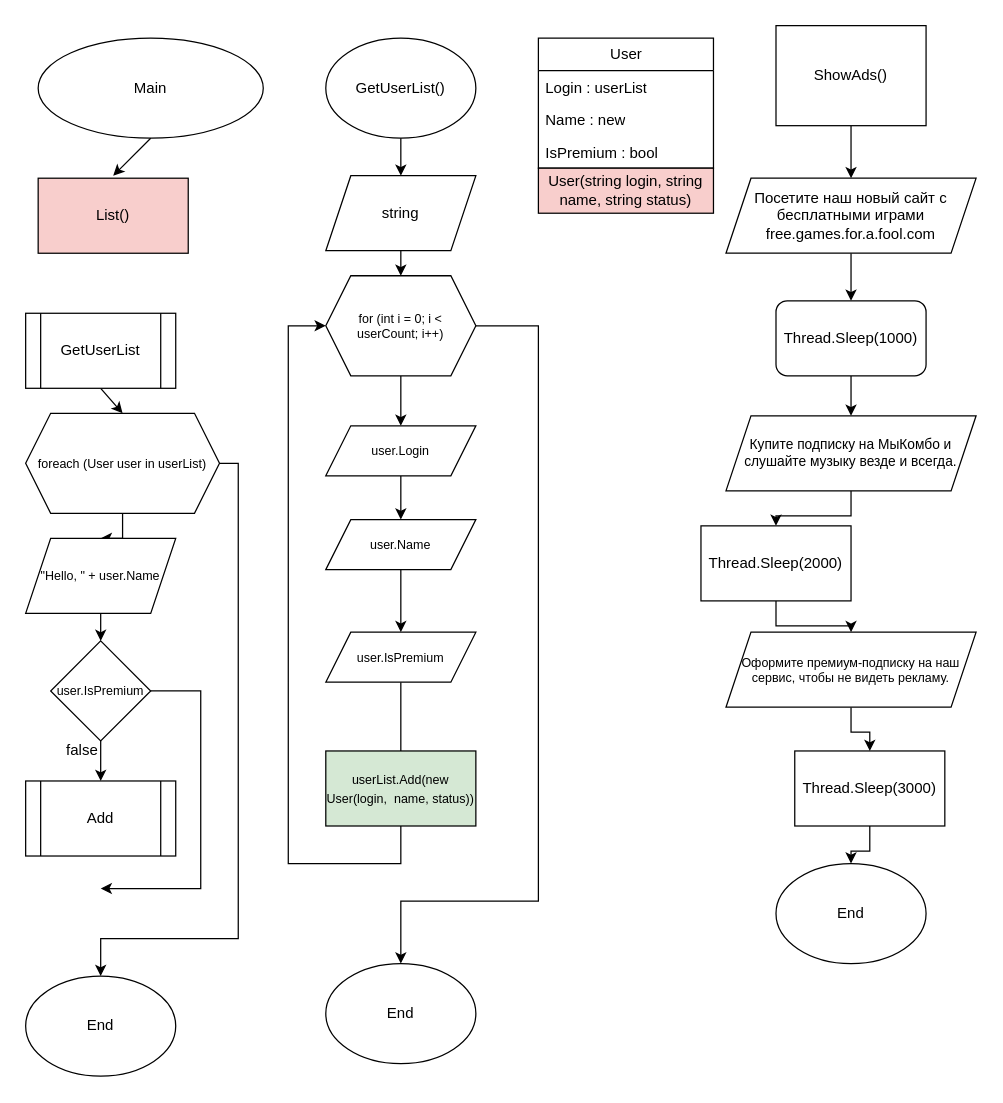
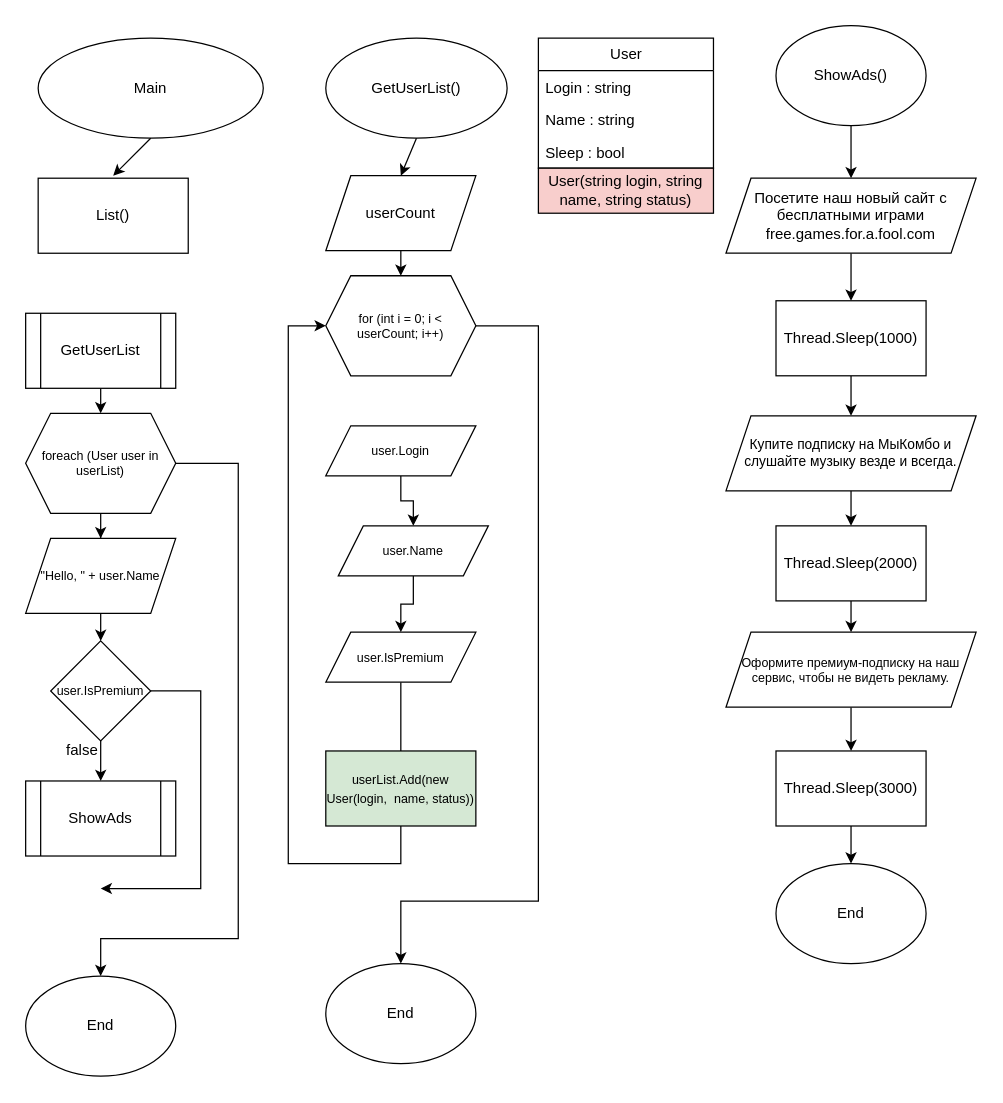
  <mxCell id="0" />
  <mxCell id="1" parent="0" />
  <mxCell id="2" value="Main" style="ellipse;whiteSpace=wrap;html=1;" vertex="1" parent="1"><mxGeometry x="30" y="30" width="180" height="80" as="geometry" /></mxCell>
  <mxCell id="3" value="" style="edgeStyle=orthogonalEdgeStyle;rounded=0;orthogonalLoop=1;jettySize=auto;html=1;" edge="1" parent="1" source="4" target="13"><mxGeometry relative="1" as="geometry" /></mxCell>
- <mxCell id="4" value="foreach (User user in userList)" style="shape=hexagon;perimeter=hexagonPerimeter2;whiteSpace=wrap;html=1;fixedSize=1;fontSize=10;" vertex="1" parent="1"><mxGeometry x="20" y="330" width="155" height="80" as="geometry" /></mxCell>
+ <mxCell id="4" value="foreach (User user in userList)" style="shape=hexagon;perimeter=hexagonPerimeter2;whiteSpace=wrap;html=1;fixedSize=1;fontSize=10;" vertex="1" parent="1"><mxGeometry x="20" y="330" width="120" height="80" as="geometry" /></mxCell>
  <mxCell id="5" value="" style="edgeStyle=orthogonalEdgeStyle;rounded=0;orthogonalLoop=1;jettySize=auto;html=1;" edge="1" parent="1" source="6" target="11"><mxGeometry relative="1" as="geometry" /></mxCell>
  <mxCell id="6" value="user.IsPremium" style="rhombus;whiteSpace=wrap;html=1;fontSize=10;" vertex="1" parent="1"><mxGeometry x="40" y="512" width="80" height="80" as="geometry" /></mxCell>
  <mxCell id="7" value="" style="endArrow=classic;html=1;rounded=0;exitX=0.5;exitY=1;exitDx=0;exitDy=0;entryX=0.5;entryY=0;entryDx=0;entryDy=0;" edge="1" parent="1" target="4"><mxGeometry width="50" height="50" relative="1" as="geometry"><mxPoint x="80" y="310" as="sourcePoint" /><mxPoint x="230" y="400" as="targetPoint" /></mxGeometry></mxCell>
  <mxCell id="8" value="" style="endArrow=classic;html=1;rounded=0;exitX=0.5;exitY=1;exitDx=0;exitDy=0;entryX=0.5;entryY=0;entryDx=0;entryDy=0;" edge="1" parent="1" source="2"><mxGeometry width="50" height="50" relative="1" as="geometry"><mxPoint x="190" y="340" as="sourcePoint" /><mxPoint x="90" y="140" as="targetPoint" /></mxGeometry></mxCell>
  <mxCell id="9" value="End" style="ellipse;whiteSpace=wrap;html=1;" vertex="1" parent="1"><mxGeometry x="20" y="780" width="120" height="80" as="geometry" /></mxCell>
  <mxCell id="10" value="GetUserList" style="shape=process;whiteSpace=wrap;html=1;backgroundOutline=1;" vertex="1" parent="1"><mxGeometry x="20" y="250" width="120" height="60" as="geometry" /></mxCell>
- <mxCell id="11" value="Add" style="shape=process;whiteSpace=wrap;html=1;backgroundOutline=1;" vertex="1" parent="1"><mxGeometry x="20" y="624" width="120" height="60" as="geometry" /></mxCell>
+ <mxCell id="11" value="ShowAds" style="shape=process;whiteSpace=wrap;html=1;backgroundOutline=1;" vertex="1" parent="1"><mxGeometry x="20" y="624" width="120" height="60" as="geometry" /></mxCell>
  <mxCell id="12" value="" style="edgeStyle=orthogonalEdgeStyle;rounded=0;orthogonalLoop=1;jettySize=auto;html=1;" edge="1" parent="1" source="13" target="6"><mxGeometry relative="1" as="geometry" /></mxCell>
  <mxCell id="13" value="&quot;Hello, &quot; + user.Name" style="shape=parallelogram;perimeter=parallelogramPerimeter;whiteSpace=wrap;html=1;fixedSize=1;fontSize=10;" vertex="1" parent="1"><mxGeometry x="20" y="430" width="120" height="60" as="geometry" /></mxCell>
  <mxCell id="14" value="false" style="text;html=1;align=center;verticalAlign=middle;resizable=0;points=[];autosize=1;strokeColor=none;fillColor=none;" vertex="1" parent="1"><mxGeometry x="40" y="585" width="50" height="30" as="geometry" /></mxCell>
  <mxCell id="15" value="" style="endArrow=classic;html=1;rounded=0;exitX=1;exitY=0.5;exitDx=0;exitDy=0;" edge="1" parent="1" source="6"><mxGeometry width="50" height="50" relative="1" as="geometry"><mxPoint x="260" y="580" as="sourcePoint" /><mxPoint x="80" y="710" as="targetPoint" /><Array as="points"><mxPoint x="160" y="552" /><mxPoint x="160" y="710" /></Array></mxGeometry></mxCell>
  <mxCell id="16" value="" style="endArrow=classic;html=1;rounded=0;exitX=1;exitY=0.5;exitDx=0;exitDy=0;entryX=0.5;entryY=0;entryDx=0;entryDy=0;" edge="1" parent="1" source="4" target="9"><mxGeometry width="50" height="50" relative="1" as="geometry"><mxPoint x="260" y="580" as="sourcePoint" /><mxPoint x="80" y="750" as="targetPoint" /><Array as="points"><mxPoint x="190" y="370" /><mxPoint x="190" y="750" /><mxPoint x="80" y="750" /></Array></mxGeometry></mxCell>
  <mxCell id="17" value="" style="edgeStyle=orthogonalEdgeStyle;rounded=0;orthogonalLoop=1;jettySize=auto;html=1;" edge="1" parent="1" source="18" target="20"><mxGeometry relative="1" as="geometry" /></mxCell>
- <mxCell id="18" value="ShowAds()" style="whiteSpace=wrap;html=1;rounded=0;" vertex="1" parent="1"><mxGeometry x="620" y="20" width="120" height="80" as="geometry" /></mxCell>
+ <mxCell id="18" value="ShowAds()" style="ellipse;whiteSpace=wrap;html=1;" vertex="1" parent="1"><mxGeometry x="620" y="20" width="120" height="80" as="geometry" /></mxCell>
  <mxCell id="19" value="" style="edgeStyle=orthogonalEdgeStyle;rounded=0;orthogonalLoop=1;jettySize=auto;html=1;" edge="1" parent="1" source="20" target="22"><mxGeometry relative="1" as="geometry" /></mxCell>
  <mxCell id="20" value="&lt;p&gt;Посетите наш новый сайт с бесплатными играми free.games.for.a.fool.com&lt;/p&gt;" style="shape=parallelogram;perimeter=parallelogramPerimeter;whiteSpace=wrap;html=1;fixedSize=1;" vertex="1" parent="1"><mxGeometry x="580" y="142" width="200" height="60" as="geometry" /></mxCell>
  <mxCell id="21" value="" style="edgeStyle=orthogonalEdgeStyle;rounded=0;orthogonalLoop=1;jettySize=auto;html=1;" edge="1" parent="1" source="22" target="24"><mxGeometry relative="1" as="geometry" /></mxCell>
- <mxCell id="22" value="&lt;p&gt;Thread&lt;span style=&quot;box-sizing: border-box; font-style: inherit; font-variant-caps: inherit; font-stretch: inherit; font-size: inherit; line-height: 1.4em; font-family: inherit; font-size-adjust: inherit; font-kerning: inherit; font-variant-alternates: inherit; font-variant-ligatures: inherit; font-variant-numeric: inherit; font-variant-east-asian: inherit; font-variant-position: inherit; font-feature-settings: inherit; font-optical-sizing: inherit; font-variation-settings: inherit;&quot; class=&quot;hljs-selector-class&quot;&gt;.Sleep&lt;/span&gt;(&lt;span style=&quot;box-sizing: border-box; font-style: inherit; font-variant-caps: inherit; font-stretch: inherit; font-size: inherit; line-height: 1.4em; font-family: inherit; font-size-adjust: inherit; font-kerning: inherit; font-variant-alternates: inherit; font-variant-ligatures: inherit; font-variant-numeric: inherit; font-variant-east-asian: inherit; font-variant-position: inherit; font-feature-settings: inherit; font-optical-sizing: inherit; font-variation-settings: inherit;&quot; class=&quot;hljs-number&quot;&gt;1000&lt;/span&gt;)&lt;/p&gt;" style="whiteSpace=wrap;html=1;rounded=1;" vertex="1" parent="1"><mxGeometry x="620" y="240" width="120" height="60" as="geometry" /></mxCell>
+ <mxCell id="22" value="&lt;p&gt;Thread&lt;span style=&quot;box-sizing: border-box; font-style: inherit; font-variant-caps: inherit; font-stretch: inherit; font-size: inherit; line-height: 1.4em; font-family: inherit; font-size-adjust: inherit; font-kerning: inherit; font-variant-alternates: inherit; font-variant-ligatures: inherit; font-variant-numeric: inherit; font-variant-east-asian: inherit; font-variant-position: inherit; font-feature-settings: inherit; font-optical-sizing: inherit; font-variation-settings: inherit;&quot; class=&quot;hljs-selector-class&quot;&gt;.Sleep&lt;/span&gt;(&lt;span style=&quot;box-sizing: border-box; font-style: inherit; font-variant-caps: inherit; font-stretch: inherit; font-size: inherit; line-height: 1.4em; font-family: inherit; font-size-adjust: inherit; font-kerning: inherit; font-variant-alternates: inherit; font-variant-ligatures: inherit; font-variant-numeric: inherit; font-variant-east-asian: inherit; font-variant-position: inherit; font-feature-settings: inherit; font-optical-sizing: inherit; font-variation-settings: inherit;&quot; class=&quot;hljs-number&quot;&gt;1000&lt;/span&gt;)&lt;/p&gt;" style="rounded=0;whiteSpace=wrap;html=1;" vertex="1" parent="1"><mxGeometry x="620" y="240" width="120" height="60" as="geometry" /></mxCell>
  <mxCell id="23" value="" style="edgeStyle=orthogonalEdgeStyle;rounded=0;orthogonalLoop=1;jettySize=auto;html=1;" edge="1" parent="1" source="24" target="26"><mxGeometry relative="1" as="geometry" /></mxCell>
  <mxCell id="24" value="&lt;p style=&quot;font-size: 11px;&quot;&gt;Купите подписку на МыКомбо и слушайте музыку везде и всегда.&lt;/p&gt;" style="shape=parallelogram;perimeter=parallelogramPerimeter;whiteSpace=wrap;html=1;fixedSize=1;" vertex="1" parent="1"><mxGeometry x="580" y="332" width="200" height="60" as="geometry" /></mxCell>
  <mxCell id="25" value="" style="edgeStyle=orthogonalEdgeStyle;rounded=0;orthogonalLoop=1;jettySize=auto;html=1;" edge="1" parent="1" source="26" target="28"><mxGeometry relative="1" as="geometry" /></mxCell>
- <mxCell id="26" value="&lt;p&gt;Thread&lt;span style=&quot;box-sizing: border-box; font-style: inherit; font-variant-caps: inherit; font-stretch: inherit; font-size: inherit; line-height: 1.4em; font-family: inherit; font-size-adjust: inherit; font-kerning: inherit; font-variant-alternates: inherit; font-variant-ligatures: inherit; font-variant-numeric: inherit; font-variant-east-asian: inherit; font-variant-position: inherit; font-feature-settings: inherit; font-optical-sizing: inherit; font-variation-settings: inherit;&quot; class=&quot;hljs-selector-class&quot;&gt;.Sleep&lt;/span&gt;(2&lt;span style=&quot;box-sizing: border-box; font-style: inherit; font-variant-caps: inherit; font-stretch: inherit; font-size: inherit; line-height: 1.4em; font-family: inherit; font-size-adjust: inherit; font-kerning: inherit; font-variant-alternates: inherit; font-variant-ligatures: inherit; font-variant-numeric: inherit; font-variant-east-asian: inherit; font-variant-position: inherit; font-feature-settings: inherit; font-optical-sizing: inherit; font-variation-settings: inherit;&quot; class=&quot;hljs-number&quot;&gt;000&lt;/span&gt;)&lt;/p&gt;" style="rounded=0;whiteSpace=wrap;html=1;" vertex="1" parent="1"><mxGeometry x="560" y="420" width="120" height="60" as="geometry" /></mxCell>
+ <mxCell id="26" value="&lt;p&gt;Thread&lt;span style=&quot;box-sizing: border-box; font-style: inherit; font-variant-caps: inherit; font-stretch: inherit; font-size: inherit; line-height: 1.4em; font-family: inherit; font-size-adjust: inherit; font-kerning: inherit; font-variant-alternates: inherit; font-variant-ligatures: inherit; font-variant-numeric: inherit; font-variant-east-asian: inherit; font-variant-position: inherit; font-feature-settings: inherit; font-optical-sizing: inherit; font-variation-settings: inherit;&quot; class=&quot;hljs-selector-class&quot;&gt;.Sleep&lt;/span&gt;(2&lt;span style=&quot;box-sizing: border-box; font-style: inherit; font-variant-caps: inherit; font-stretch: inherit; font-size: inherit; line-height: 1.4em; font-family: inherit; font-size-adjust: inherit; font-kerning: inherit; font-variant-alternates: inherit; font-variant-ligatures: inherit; font-variant-numeric: inherit; font-variant-east-asian: inherit; font-variant-position: inherit; font-feature-settings: inherit; font-optical-sizing: inherit; font-variation-settings: inherit;&quot; class=&quot;hljs-number&quot;&gt;000&lt;/span&gt;)&lt;/p&gt;" style="rounded=0;whiteSpace=wrap;html=1;" vertex="1" parent="1"><mxGeometry x="620" y="420" width="120" height="60" as="geometry" /></mxCell>
  <mxCell id="27" value="" style="edgeStyle=orthogonalEdgeStyle;rounded=0;orthogonalLoop=1;jettySize=auto;html=1;" edge="1" parent="1" source="28" target="30"><mxGeometry relative="1" as="geometry" /></mxCell>
  <mxCell id="28" value="&lt;p style=&quot;font-size: 10px;&quot;&gt;Оформите премиум-подписку на наш сервис, чтобы не видеть рекламу.&lt;/p&gt;" style="shape=parallelogram;perimeter=parallelogramPerimeter;whiteSpace=wrap;html=1;fixedSize=1;fontSize=10;" vertex="1" parent="1"><mxGeometry x="580" y="505" width="200" height="60" as="geometry" /></mxCell>
  <mxCell id="29" value="" style="edgeStyle=orthogonalEdgeStyle;rounded=0;orthogonalLoop=1;jettySize=auto;html=1;" edge="1" parent="1" source="30" target="31"><mxGeometry relative="1" as="geometry" /></mxCell>
- <mxCell id="30" value="&lt;p&gt;Thread&lt;span style=&quot;box-sizing: border-box; font-style: inherit; font-variant-caps: inherit; font-stretch: inherit; font-size: inherit; line-height: 1.4em; font-family: inherit; font-size-adjust: inherit; font-kerning: inherit; font-variant-alternates: inherit; font-variant-ligatures: inherit; font-variant-numeric: inherit; font-variant-east-asian: inherit; font-variant-position: inherit; font-feature-settings: inherit; font-optical-sizing: inherit; font-variation-settings: inherit;&quot; class=&quot;hljs-selector-class&quot;&gt;.Sleep&lt;/span&gt;(3&lt;span style=&quot;box-sizing: border-box; font-style: inherit; font-variant-caps: inherit; font-stretch: inherit; font-size: inherit; line-height: 1.4em; font-family: inherit; font-size-adjust: inherit; font-kerning: inherit; font-variant-alternates: inherit; font-variant-ligatures: inherit; font-variant-numeric: inherit; font-variant-east-asian: inherit; font-variant-position: inherit; font-feature-settings: inherit; font-optical-sizing: inherit; font-variation-settings: inherit;&quot; class=&quot;hljs-number&quot;&gt;000&lt;/span&gt;)&lt;/p&gt;" style="rounded=0;whiteSpace=wrap;html=1;" vertex="1" parent="1"><mxGeometry x="635" y="600" width="120" height="60" as="geometry" /></mxCell>
+ <mxCell id="30" value="&lt;p&gt;Thread&lt;span style=&quot;box-sizing: border-box; font-style: inherit; font-variant-caps: inherit; font-stretch: inherit; font-size: inherit; line-height: 1.4em; font-family: inherit; font-size-adjust: inherit; font-kerning: inherit; font-variant-alternates: inherit; font-variant-ligatures: inherit; font-variant-numeric: inherit; font-variant-east-asian: inherit; font-variant-position: inherit; font-feature-settings: inherit; font-optical-sizing: inherit; font-variation-settings: inherit;&quot; class=&quot;hljs-selector-class&quot;&gt;.Sleep&lt;/span&gt;(3&lt;span style=&quot;box-sizing: border-box; font-style: inherit; font-variant-caps: inherit; font-stretch: inherit; font-size: inherit; line-height: 1.4em; font-family: inherit; font-size-adjust: inherit; font-kerning: inherit; font-variant-alternates: inherit; font-variant-ligatures: inherit; font-variant-numeric: inherit; font-variant-east-asian: inherit; font-variant-position: inherit; font-feature-settings: inherit; font-optical-sizing: inherit; font-variation-settings: inherit;&quot; class=&quot;hljs-number&quot;&gt;000&lt;/span&gt;)&lt;/p&gt;" style="rounded=0;whiteSpace=wrap;html=1;" vertex="1" parent="1"><mxGeometry x="620" y="600" width="120" height="60" as="geometry" /></mxCell>
  <mxCell id="31" value="End" style="ellipse;whiteSpace=wrap;html=1;" vertex="1" parent="1"><mxGeometry x="620" y="690" width="120" height="80" as="geometry" /></mxCell>
- <mxCell id="32" value="GetUserList()" style="ellipse;whiteSpace=wrap;html=1;" vertex="1" parent="1"><mxGeometry x="260" y="30" width="120" height="80" as="geometry" /></mxCell>
- <mxCell id="33" value="" style="edgeStyle=orthogonalEdgeStyle;rounded=0;orthogonalLoop=1;jettySize=auto;html=1;" edge="1" parent="1" source="34" target="39"><mxGeometry relative="1" as="geometry" /></mxCell>
+ <mxCell id="32" value="GetUserList()" style="ellipse;whiteSpace=wrap;html=1;" vertex="1" parent="1"><mxGeometry x="260" y="30" width="145" height="80" as="geometry" /></mxCell>
  <mxCell id="34" value="for (int i = 0; i &amp;lt; userCount; i++)" style="shape=hexagon;perimeter=hexagonPerimeter2;whiteSpace=wrap;html=1;fixedSize=1;fontSize=10;" vertex="1" parent="1"><mxGeometry x="260" y="220" width="120" height="80" as="geometry" /></mxCell>
  <mxCell id="35" value="" style="endArrow=classic;html=1;rounded=0;exitX=0.5;exitY=1;exitDx=0;exitDy=0;entryX=0.5;entryY=0;entryDx=0;entryDy=0;" edge="1" parent="1" target="34"><mxGeometry width="50" height="50" relative="1" as="geometry"><mxPoint x="320" y="200" as="sourcePoint" /><mxPoint x="470" y="290" as="targetPoint" /></mxGeometry></mxCell>
  <mxCell id="36" value="" style="endArrow=classic;html=1;rounded=0;exitX=0.5;exitY=1;exitDx=0;exitDy=0;entryX=0.5;entryY=0;entryDx=0;entryDy=0;" edge="1" parent="1" source="32"><mxGeometry width="50" height="50" relative="1" as="geometry"><mxPoint x="420" y="340" as="sourcePoint" /><mxPoint x="320" y="140" as="targetPoint" /></mxGeometry></mxCell>
  <mxCell id="37" value="End" style="ellipse;whiteSpace=wrap;html=1;" vertex="1" parent="1"><mxGeometry x="260" y="770" width="120" height="80" as="geometry" /></mxCell>
  <mxCell id="38" value="" style="edgeStyle=orthogonalEdgeStyle;rounded=0;orthogonalLoop=1;jettySize=auto;html=1;" edge="1" parent="1" source="39" target="45"><mxGeometry relative="1" as="geometry" /></mxCell>
  <mxCell id="39" value="user.Login" style="shape=parallelogram;perimeter=parallelogramPerimeter;whiteSpace=wrap;html=1;fixedSize=1;fontSize=10;" vertex="1" parent="1"><mxGeometry x="260" y="340" width="120" height="40" as="geometry" /></mxCell>
  <mxCell id="40" value="" style="endArrow=classic;html=1;rounded=0;exitX=0.5;exitY=1;exitDx=0;exitDy=0;entryX=0;entryY=0.5;entryDx=0;entryDy=0;" edge="1" parent="1" source="46" target="34"><mxGeometry width="50" height="50" relative="1" as="geometry"><mxPoint x="320" y="574" as="sourcePoint" /><mxPoint x="550" y="420" as="targetPoint" /><Array as="points"><mxPoint x="320" y="690" /><mxPoint x="230" y="690" /><mxPoint x="230" y="260" /></Array></mxGeometry></mxCell>
  <mxCell id="41" value="" style="endArrow=classic;html=1;rounded=0;exitX=1;exitY=0.5;exitDx=0;exitDy=0;entryX=0.5;entryY=0;entryDx=0;entryDy=0;" edge="1" parent="1" source="34" target="37"><mxGeometry width="50" height="50" relative="1" as="geometry"><mxPoint x="500" y="470" as="sourcePoint" /><mxPoint x="320" y="640" as="targetPoint" /><Array as="points"><mxPoint x="430" y="260" /><mxPoint x="430" y="720" /><mxPoint x="320" y="720" /></Array></mxGeometry></mxCell>
- <mxCell id="42" value="string" style="shape=parallelogram;perimeter=parallelogramPerimeter;whiteSpace=wrap;html=1;fixedSize=1;" vertex="1" parent="1"><mxGeometry x="260" y="140" width="120" height="60" as="geometry" /></mxCell>
+ <mxCell id="42" value="userCount" style="shape=parallelogram;perimeter=parallelogramPerimeter;whiteSpace=wrap;html=1;fixedSize=1;" vertex="1" parent="1"><mxGeometry x="260" y="140" width="120" height="60" as="geometry" /></mxCell>
  <mxCell id="43" value="&lt;span style=&quot;font-size: 10px;&quot;&gt;userList.Add(new User(login, &amp;nbsp;name, status))&lt;/span&gt;" style="rounded=0;whiteSpace=wrap;html=1;fillColor=#d5e8d4;" vertex="1" parent="1"><mxGeometry x="260" y="600" width="120" height="60" as="geometry" /></mxCell>
  <mxCell id="44" value="" style="edgeStyle=orthogonalEdgeStyle;rounded=0;orthogonalLoop=1;jettySize=auto;html=1;" edge="1" parent="1" source="45" target="46"><mxGeometry relative="1" as="geometry" /></mxCell>
- <mxCell id="45" value="user.Name" style="shape=parallelogram;perimeter=parallelogramPerimeter;whiteSpace=wrap;html=1;fixedSize=1;fontSize=10;" vertex="1" parent="1"><mxGeometry x="260" y="415" width="120" height="40" as="geometry" /></mxCell>
+ <mxCell id="45" value="user.Name" style="shape=parallelogram;perimeter=parallelogramPerimeter;whiteSpace=wrap;html=1;fixedSize=1;fontSize=10;" vertex="1" parent="1"><mxGeometry x="270" y="420" width="120" height="40" as="geometry" /></mxCell>
  <mxCell id="46" value="user.IsPremium" style="shape=parallelogram;perimeter=parallelogramPerimeter;whiteSpace=wrap;html=1;fixedSize=1;fontSize=10;" vertex="1" parent="1"><mxGeometry x="260" y="505" width="120" height="40" as="geometry" /></mxCell>
  <mxCell id="47" value="" style="group" vertex="1" connectable="0" parent="1"><mxGeometry x="430" y="30" width="140" height="140" as="geometry" /></mxCell>
  <mxCell id="48" value="User" style="swimlane;fontStyle=0;childLayout=stackLayout;horizontal=1;startSize=26;fillColor=none;horizontalStack=0;resizeParent=1;resizeParentMax=0;resizeLast=0;collapsible=1;marginBottom=0;html=1;" vertex="1" parent="47"><mxGeometry width="140" height="104" as="geometry" /></mxCell>
- <mxCell id="49" value="Login : userList" style="text;strokeColor=none;fillColor=none;align=left;verticalAlign=top;spacingLeft=4;spacingRight=4;overflow=hidden;rotatable=0;points=[[0,0.5],[1,0.5]];portConstraint=eastwest;whiteSpace=wrap;html=1;" vertex="1" parent="48"><mxGeometry y="26" width="140" height="26" as="geometry" /></mxCell>
- <mxCell id="50" value="Name : new" style="text;strokeColor=none;fillColor=none;align=left;verticalAlign=top;spacingLeft=4;spacingRight=4;overflow=hidden;rotatable=0;points=[[0,0.5],[1,0.5]];portConstraint=eastwest;whiteSpace=wrap;html=1;" vertex="1" parent="48"><mxGeometry y="52" width="140" height="26" as="geometry" /></mxCell>
- <mxCell id="51" value="IsPremium : bool" style="text;strokeColor=none;fillColor=none;align=left;verticalAlign=top;spacingLeft=4;spacingRight=4;overflow=hidden;rotatable=0;points=[[0,0.5],[1,0.5]];portConstraint=eastwest;whiteSpace=wrap;html=1;" vertex="1" parent="48"><mxGeometry y="78" width="140" height="26" as="geometry" /></mxCell>
+ <mxCell id="49" value="Login : string" style="text;strokeColor=none;fillColor=none;align=left;verticalAlign=top;spacingLeft=4;spacingRight=4;overflow=hidden;rotatable=0;points=[[0,0.5],[1,0.5]];portConstraint=eastwest;whiteSpace=wrap;html=1;" vertex="1" parent="48"><mxGeometry y="26" width="140" height="26" as="geometry" /></mxCell>
+ <mxCell id="50" value="Name : string" style="text;strokeColor=none;fillColor=none;align=left;verticalAlign=top;spacingLeft=4;spacingRight=4;overflow=hidden;rotatable=0;points=[[0,0.5],[1,0.5]];portConstraint=eastwest;whiteSpace=wrap;html=1;" vertex="1" parent="48"><mxGeometry y="52" width="140" height="26" as="geometry" /></mxCell>
+ <mxCell id="51" value="Sleep : bool" style="text;strokeColor=none;fillColor=none;align=left;verticalAlign=top;spacingLeft=4;spacingRight=4;overflow=hidden;rotatable=0;points=[[0,0.5],[1,0.5]];portConstraint=eastwest;whiteSpace=wrap;html=1;" vertex="1" parent="48"><mxGeometry y="78" width="140" height="26" as="geometry" /></mxCell>
  <mxCell id="52" value="User(string login, string name, string status)" style="rounded=0;whiteSpace=wrap;html=1;fillColor=#f8cecc;" vertex="1" parent="47"><mxGeometry y="104" width="140" height="36" as="geometry" /></mxCell>
- <mxCell id="53" value="List()" style="rounded=0;whiteSpace=wrap;html=1;fillColor=#f8cecc;" vertex="1" parent="1"><mxGeometry x="30" y="142" width="120" height="60" as="geometry" /></mxCell>
+ <mxCell id="53" value="List()" style="rounded=0;whiteSpace=wrap;html=1;" vertex="1" parent="1"><mxGeometry x="30" y="142" width="120" height="60" as="geometry" /></mxCell>
